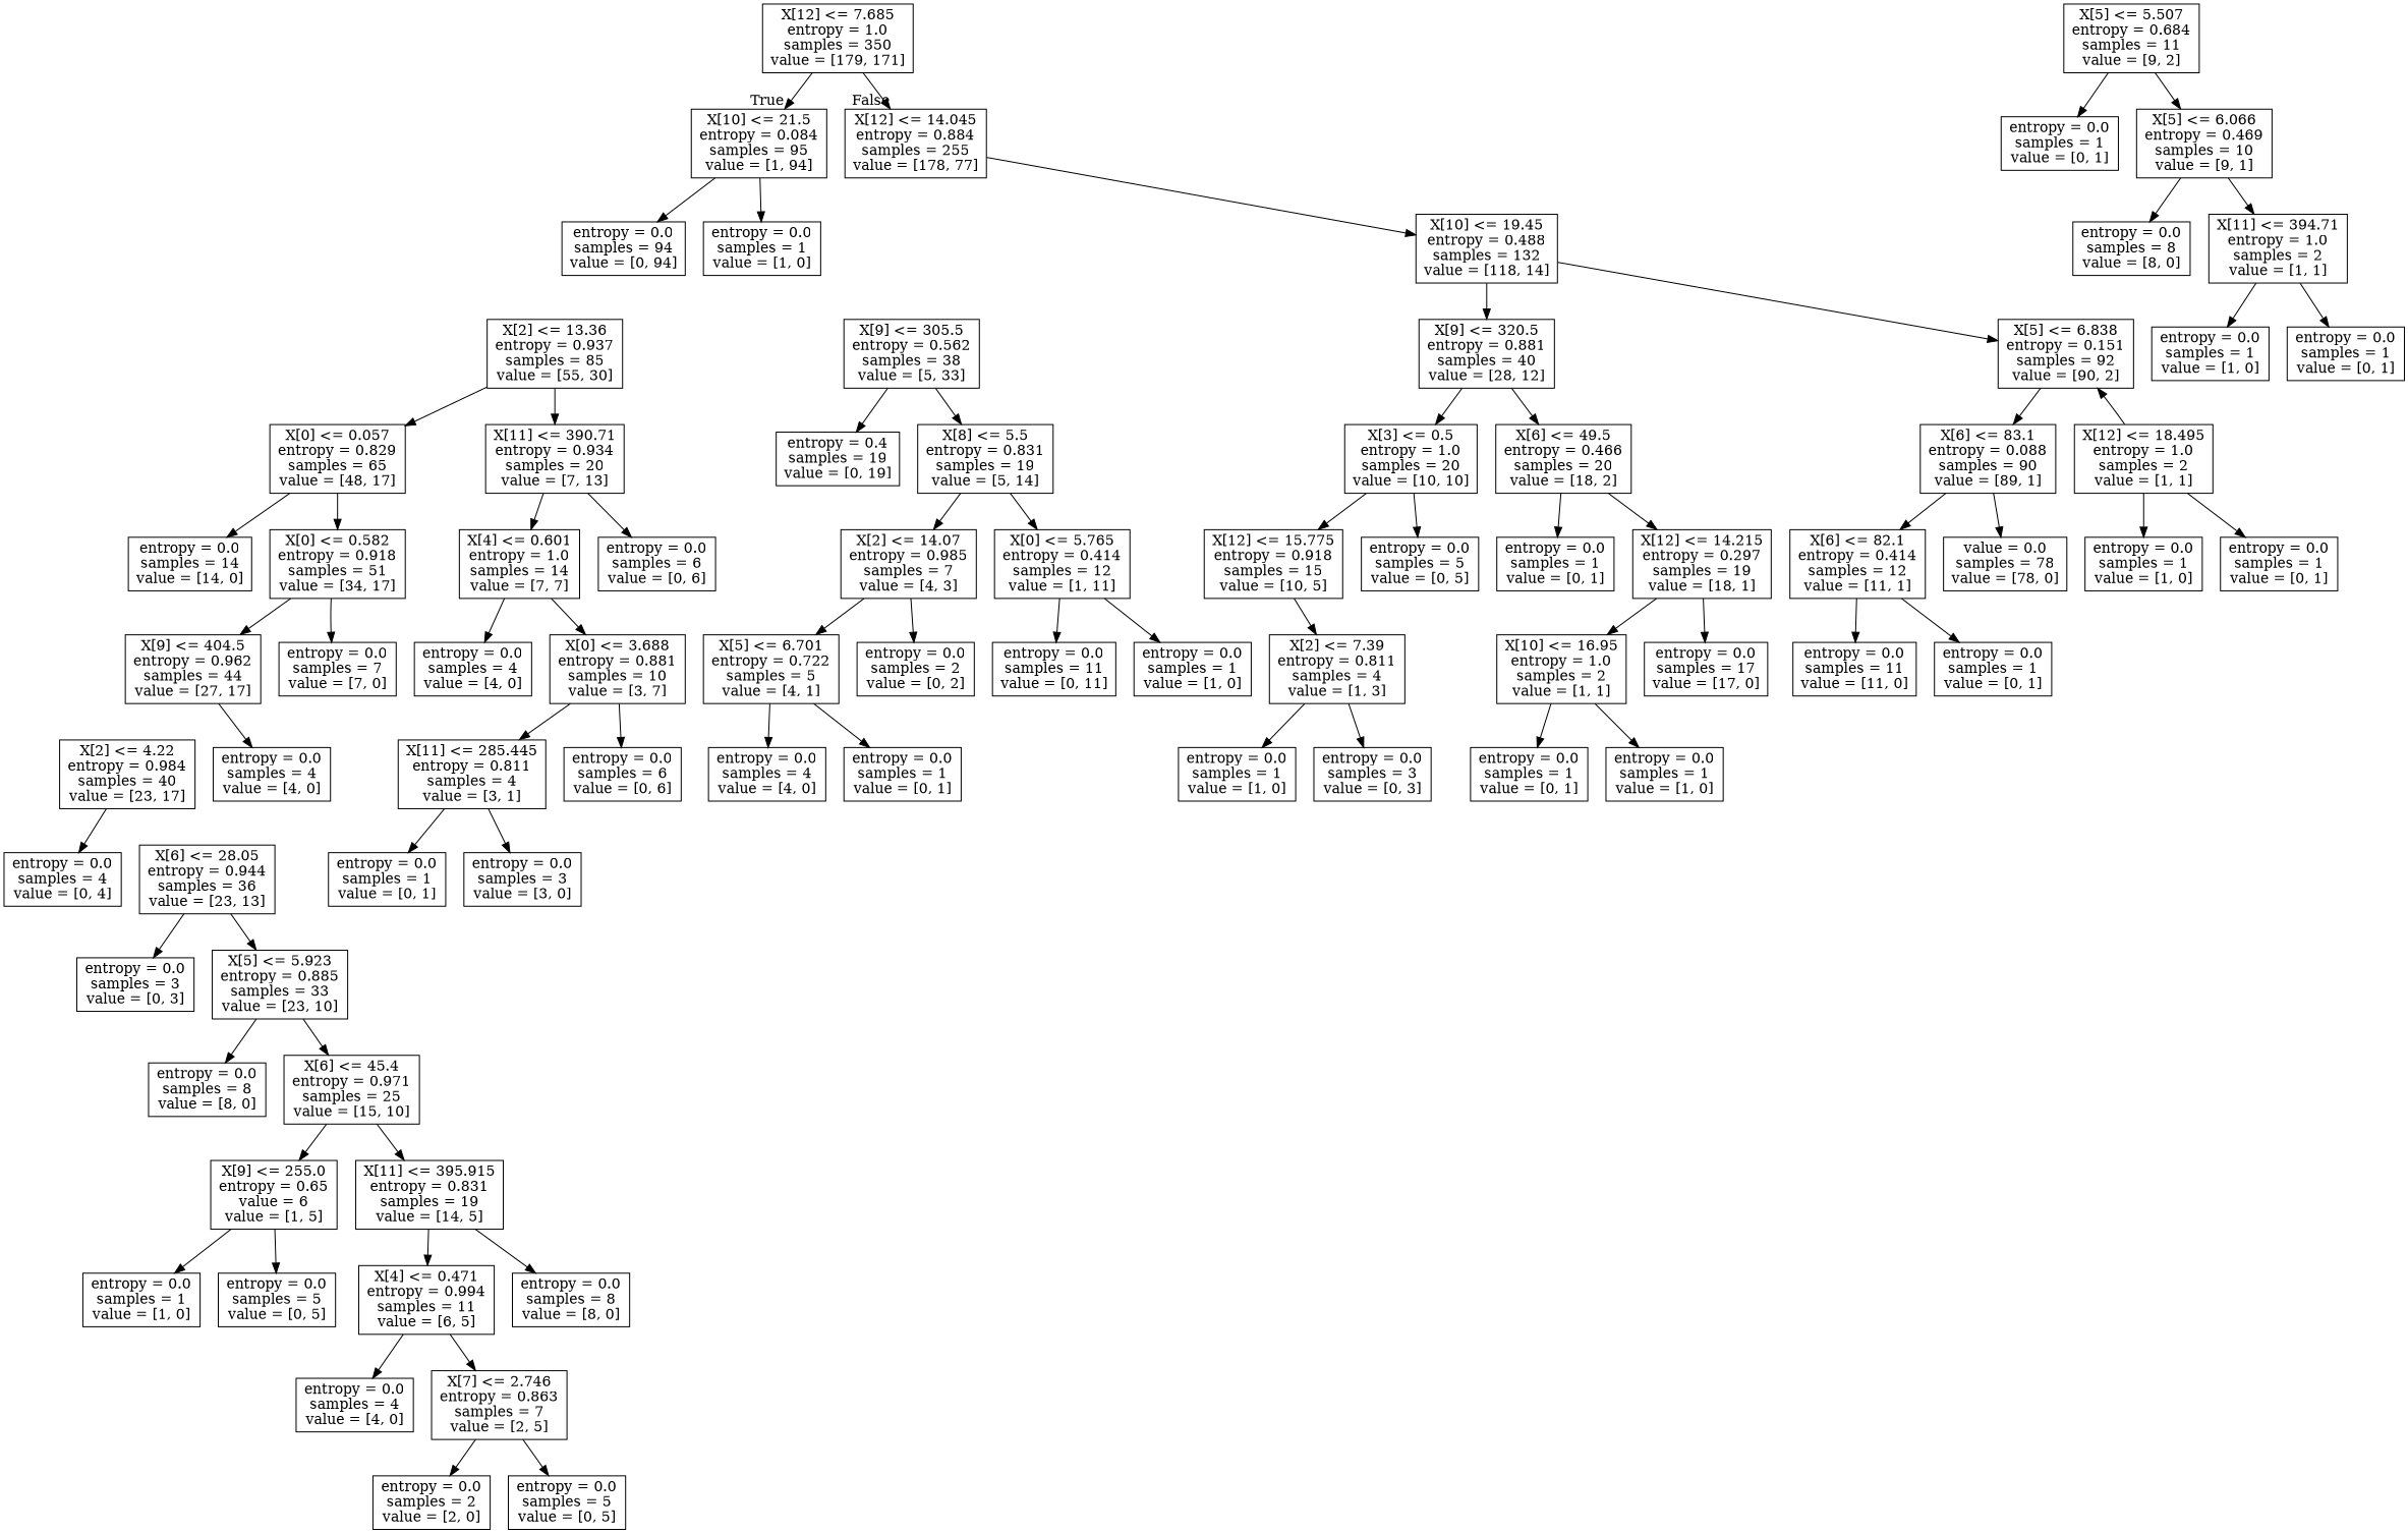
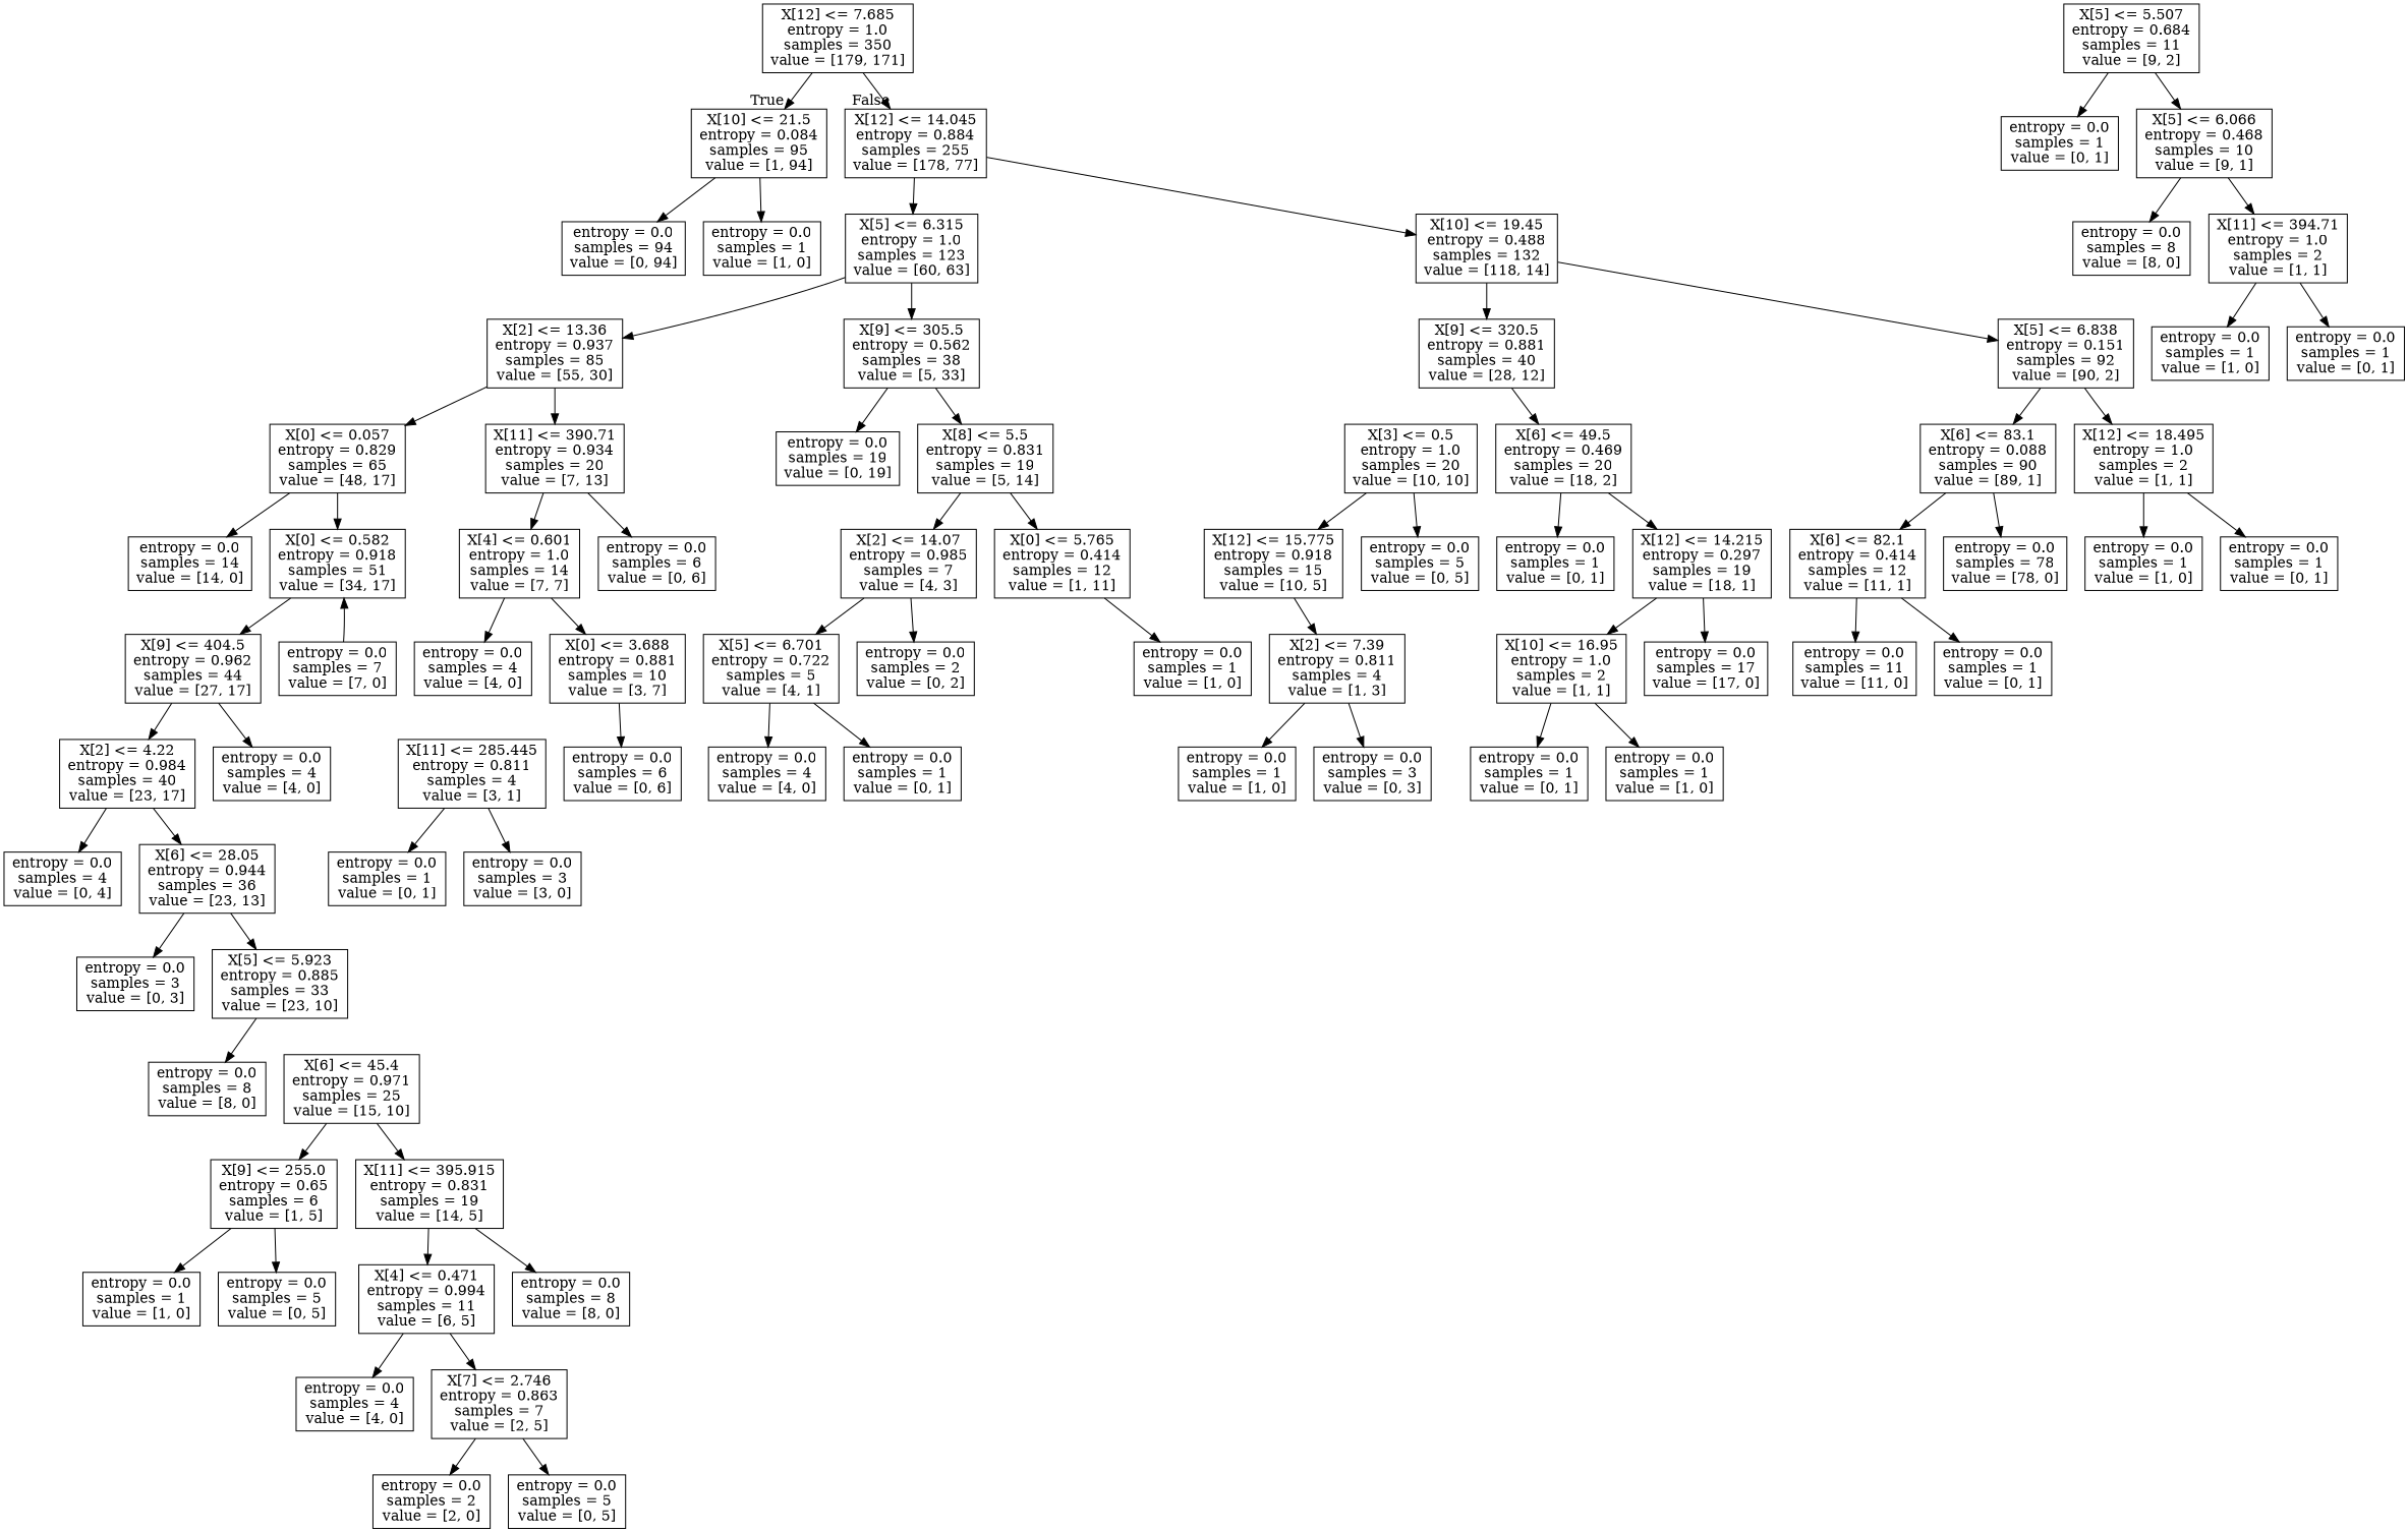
  digraph {
    node [shape=box]
    n1 [label="X[12] <= 7.685\nentropy = 1.0\nsamples = 350\nvalue = [179, 171]"]
    n2 [label="X[10] <= 21.5\nentropy = 0.084\nsamples = 95\nvalue = [1, 94]"]
    n3 [label="X[12] <= 14.045\nentropy = 0.884\nsamples = 255\nvalue = [178, 77]"]
    n4 [label="entropy = 0.0\nsamples = 94\nvalue = [0, 94]"]
    n5 [label="entropy = 0.0\nsamples = 1\nvalue = [1, 0]"]
+   n6 [label="X[5] <= 6.315\nentropy = 1.0\nsamples = 123\nvalue = [60, 63]"]
    n7 [label="X[10] <= 19.45\nentropy = 0.488\nsamples = 132\nvalue = [118, 14]"]
    n8 [label="X[2] <= 13.36\nentropy = 0.937\nsamples = 85\nvalue = [55, 30]"]
    n9 [label="X[9] <= 305.5\nentropy = 0.562\nsamples = 38\nvalue = [5, 33]"]
    n10 [label="X[9] <= 320.5\nentropy = 0.881\nsamples = 40\nvalue = [28, 12]"]
    n11 [label="X[5] <= 6.838\nentropy = 0.151\nsamples = 92\nvalue = [90, 2]"]
    n12 [label="X[0] <= 0.057\nentropy = 0.829\nsamples = 65\nvalue = [48, 17]"]
    n13 [label="X[11] <= 390.71\nentropy = 0.934\nsamples = 20\nvalue = [7, 13]"]
-   n14 [label="entropy = 0.4\nsamples = 19\nvalue = [0, 19]"]
+   n14 [label="entropy = 0.0\nsamples = 19\nvalue = [0, 19]"]
    n15 [label="X[8] <= 5.5\nentropy = 0.831\nsamples = 19\nvalue = [5, 14]"]
    n16 [label="entropy = 0.0\nsamples = 14\nvalue = [14, 0]"]
    n17 [label="X[0] <= 0.582\nentropy = 0.918\nsamples = 51\nvalue = [34, 17]"]
    n18 [label="X[4] <= 0.601\nentropy = 1.0\nsamples = 14\nvalue = [7, 7]"]
    n19 [label="entropy = 0.0\nsamples = 6\nvalue = [0, 6]"]
    n20 [label="X[9] <= 404.5\nentropy = 0.962\nsamples = 44\nvalue = [27, 17]"]
    n21 [label="entropy = 0.0\nsamples = 7\nvalue = [7, 0]"]
    n22 [label="X[2] <= 4.22\nentropy = 0.984\nsamples = 40\nvalue = [23, 17]"]
    n23 [label="entropy = 0.0\nsamples = 4\nvalue = [4, 0]"]
    n24 [label="entropy = 0.0\nsamples = 4\nvalue = [0, 4]"]
    n25 [label="X[6] <= 28.05\nentropy = 0.944\nsamples = 36\nvalue = [23, 13]"]
    n26 [label="entropy = 0.0\nsamples = 3\nvalue = [0, 3]"]
    n27 [label="X[5] <= 5.923\nentropy = 0.885\nsamples = 33\nvalue = [23, 10]"]
    n28 [label="entropy = 0.0\nsamples = 8\nvalue = [8, 0]"]
    n29 [label="X[6] <= 45.4\nentropy = 0.971\nsamples = 25\nvalue = [15, 10]"]
-   n30 [label="X[9] <= 255.0\nentropy = 0.65\nvalue = 6\nvalue = [1, 5]"]
+   n30 [label="X[9] <= 255.0\nentropy = 0.65\nsamples = 6\nvalue = [1, 5]"]
    n31 [label="X[11] <= 395.915\nentropy = 0.831\nsamples = 19\nvalue = [14, 5]"]
    n32 [label="entropy = 0.0\nsamples = 1\nvalue = [1, 0]"]
    n33 [label="entropy = 0.0\nsamples = 5\nvalue = [0, 5]"]
    n34 [label="X[4] <= 0.471\nentropy = 0.994\nsamples = 11\nvalue = [6, 5]"]
    n35 [label="entropy = 0.0\nsamples = 8\nvalue = [8, 0]"]
    n36 [label="entropy = 0.0\nsamples = 4\nvalue = [4, 0]"]
    n37 [label="X[7] <= 2.746\nentropy = 0.863\nsamples = 7\nvalue = [2, 5]"]
    n38 [label="entropy = 0.0\nsamples = 2\nvalue = [2, 0]"]
    n39 [label="entropy = 0.0\nsamples = 5\nvalue = [0, 5]"]
    n40 [label="entropy = 0.0\nsamples = 4\nvalue = [4, 0]"]
    n41 [label="X[0] <= 3.688\nentropy = 0.881\nsamples = 10\nvalue = [3, 7]"]
    n42 [label="X[11] <= 285.445\nentropy = 0.811\nsamples = 4\nvalue = [3, 1]"]
    n43 [label="entropy = 0.0\nsamples = 6\nvalue = [0, 6]"]
    n44 [label="entropy = 0.0\nsamples = 1\nvalue = [0, 1]"]
    n45 [label="entropy = 0.0\nsamples = 3\nvalue = [3, 0]"]
    n46 [label="X[2] <= 14.07\nentropy = 0.985\nsamples = 7\nvalue = [4, 3]"]
    n47 [label="X[0] <= 5.765\nentropy = 0.414\nsamples = 12\nvalue = [1, 11]"]
    n48 [label="X[5] <= 6.701\nentropy = 0.722\nsamples = 5\nvalue = [4, 1]"]
    n49 [label="entropy = 0.0\nsamples = 2\nvalue = [0, 2]"]
-   n50 [label="entropy = 0.0\nsamples = 11\nvalue = [0, 11]"]
    n51 [label="entropy = 0.0\nsamples = 1\nvalue = [1, 0]"]
    n52 [label="entropy = 0.0\nsamples = 4\nvalue = [4, 0]"]
    n53 [label="entropy = 0.0\nsamples = 1\nvalue = [0, 1]"]
    n54 [label="X[3] <= 0.5\nentropy = 1.0\nsamples = 20\nvalue = [10, 10]"]
-   n55 [label="X[6] <= 49.5\nentropy = 0.466\nsamples = 20\nvalue = [18, 2]"]
+   n55 [label="X[6] <= 49.5\nentropy = 0.469\nsamples = 20\nvalue = [18, 2]"]
    n56 [label="X[6] <= 83.1\nentropy = 0.088\nsamples = 90\nvalue = [89, 1]"]
    n57 [label="X[12] <= 18.495\nentropy = 1.0\nsamples = 2\nvalue = [1, 1]"]
    n58 [label="X[12] <= 15.775\nentropy = 0.918\nsamples = 15\nvalue = [10, 5]"]
    n59 [label="entropy = 0.0\nsamples = 5\nvalue = [0, 5]"]
    n60 [label="entropy = 0.0\nsamples = 1\nvalue = [0, 1]"]
    n61 [label="X[12] <= 14.215\nentropy = 0.297\nsamples = 19\nvalue = [18, 1]"]
    n62 [label="X[2] <= 7.39\nentropy = 0.811\nsamples = 4\nvalue = [1, 3]"]
    n63 [label="entropy = 0.0\nsamples = 1\nvalue = [1, 0]"]
    n64 [label="entropy = 0.0\nsamples = 3\nvalue = [0, 3]"]
    n65 [label="X[5] <= 5.507\nentropy = 0.684\nsamples = 11\nvalue = [9, 2]"]
    n66 [label="entropy = 0.0\nsamples = 1\nvalue = [0, 1]"]
-   n67 [label="X[5] <= 6.066\nentropy = 0.469\nsamples = 10\nvalue = [9, 1]"]
+   n67 [label="X[5] <= 6.066\nentropy = 0.468\nsamples = 10\nvalue = [9, 1]"]
    n68 [label="entropy = 0.0\nsamples = 8\nvalue = [8, 0]"]
    n69 [label="X[11] <= 394.71\nentropy = 1.0\nsamples = 2\nvalue = [1, 1]"]
    n70 [label="entropy = 0.0\nsamples = 1\nvalue = [1, 0]"]
    n71 [label="entropy = 0.0\nsamples = 1\nvalue = [0, 1]"]
    n72 [label="X[10] <= 16.95\nentropy = 1.0\nsamples = 2\nvalue = [1, 1]"]
    n73 [label="entropy = 0.0\nsamples = 17\nvalue = [17, 0]"]
    n74 [label="entropy = 0.0\nsamples = 1\nvalue = [0, 1]"]
    n75 [label="entropy = 0.0\nsamples = 1\nvalue = [1, 0]"]
    n76 [label="X[6] <= 82.1\nentropy = 0.414\nsamples = 12\nvalue = [11, 1]"]
-   n77 [label="value = 0.0\nsamples = 78\nvalue = [78, 0]"]
+   n77 [label="entropy = 0.0\nsamples = 78\nvalue = [78, 0]"]
    n78 [label="entropy = 0.0\nsamples = 1\nvalue = [1, 0]"]
    n79 [label="entropy = 0.0\nsamples = 1\nvalue = [0, 1]"]
    n80 [label="entropy = 0.0\nsamples = 11\nvalue = [11, 0]"]
    n81 [label="entropy = 0.0\nsamples = 1\nvalue = [0, 1]"]
    n1 -> n2 [headlabel=True labelangle=45 labeldistance=2.5]
    n1 -> n3 [headlabel=False labelangle=-45 labeldistance=2.5]
    n2 -> n4
    n2 -> n5
+   n3 -> n6
    n3 -> n7
+   n6 -> n8
+   n6 -> n9
    n7 -> n10
    n7 -> n11
    n8 -> n12
    n8 -> n13
    n9 -> n14
    n9 -> n15
-   n10 -> n54
    n10 -> n55
    n11 -> n56
-   n57 -> n11
+   n11 -> n57
    n12 -> n16
    n12 -> n17
    n13 -> n18
    n13 -> n19
    n15 -> n46
    n15 -> n47
    n17 -> n20
-   n17 -> n21
+   n21 -> n17
    n18 -> n40
    n18 -> n41
+   n20 -> n22
    n20 -> n23
    n22 -> n24
+   n22 -> n25
    n25 -> n26
    n25 -> n27
    n27 -> n28
-   n27 -> n29
    n29 -> n30
    n29 -> n31
    n30 -> n32
    n30 -> n33
    n31 -> n34
    n31 -> n35
    n34 -> n36
    n34 -> n37
    n37 -> n38
    n37 -> n39
-   n41 -> n42
    n41 -> n43
    n42 -> n44
    n42 -> n45
    n46 -> n48
    n46 -> n49
-   n47 -> n50
    n47 -> n51
    n48 -> n52
    n48 -> n53
    n54 -> n58
    n54 -> n59
    n55 -> n60
    n55 -> n61
    n56 -> n76
    n56 -> n77
    n57 -> n78
    n57 -> n79
    n58 -> n62
    n61 -> n72
    n61 -> n73
    n62 -> n63
    n62 -> n64
    n65 -> n66
    n65 -> n67
    n67 -> n68
    n67 -> n69
    n69 -> n70
    n69 -> n71
    n72 -> n74
    n72 -> n75
    n76 -> n80
    n76 -> n81
  }
